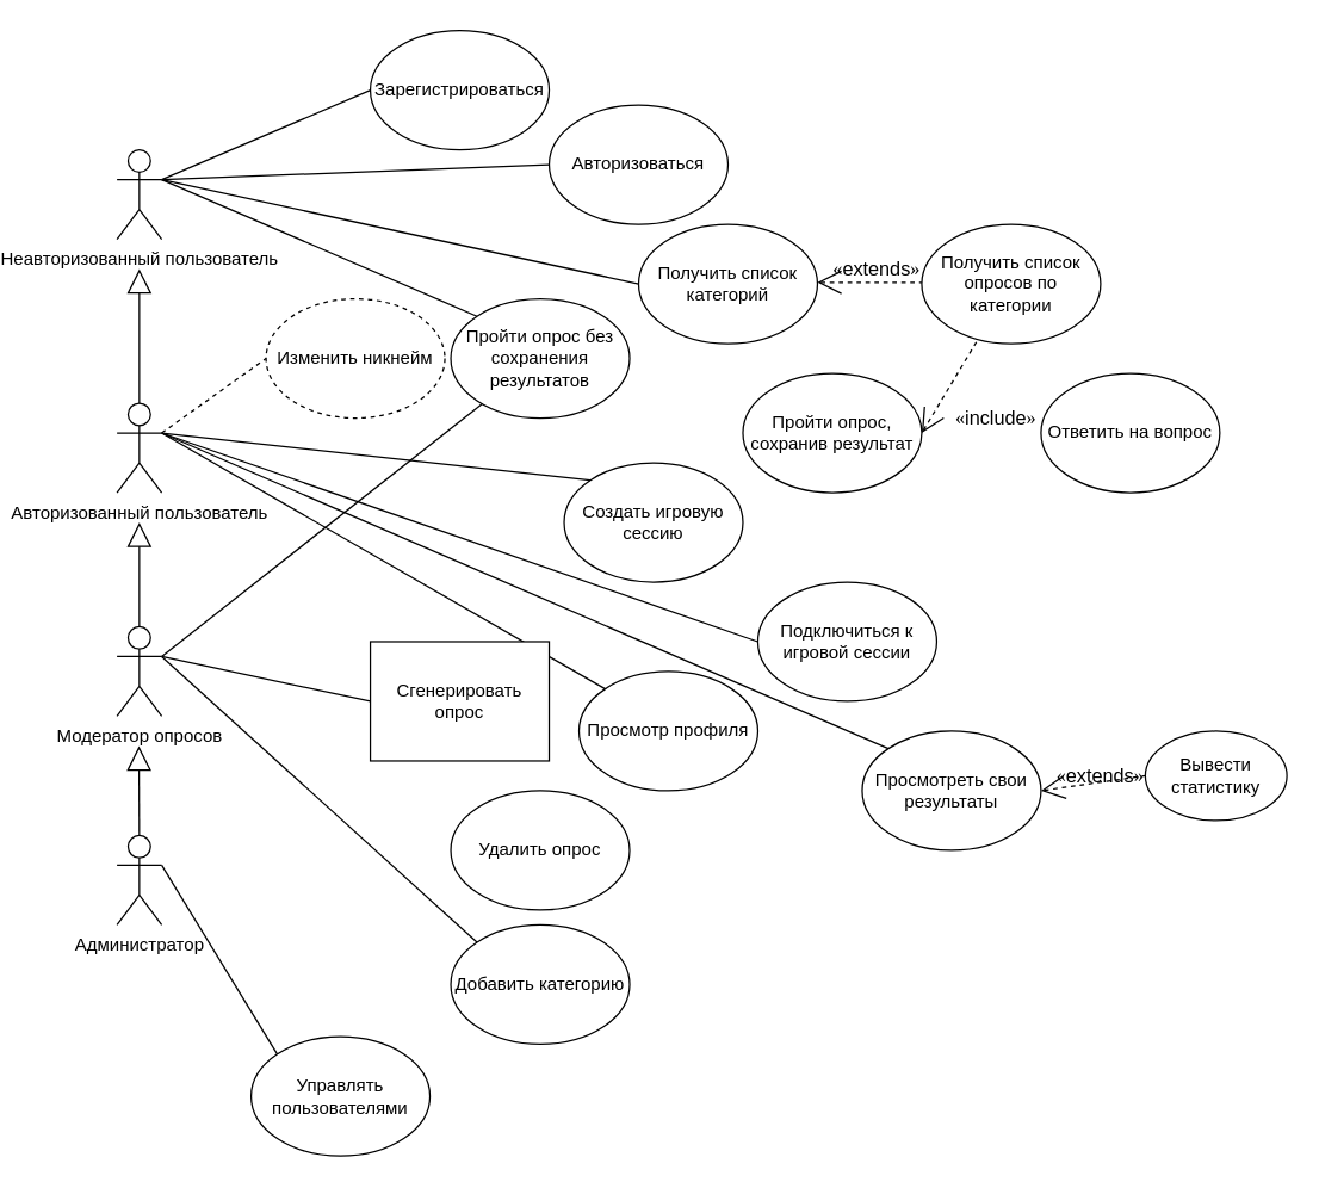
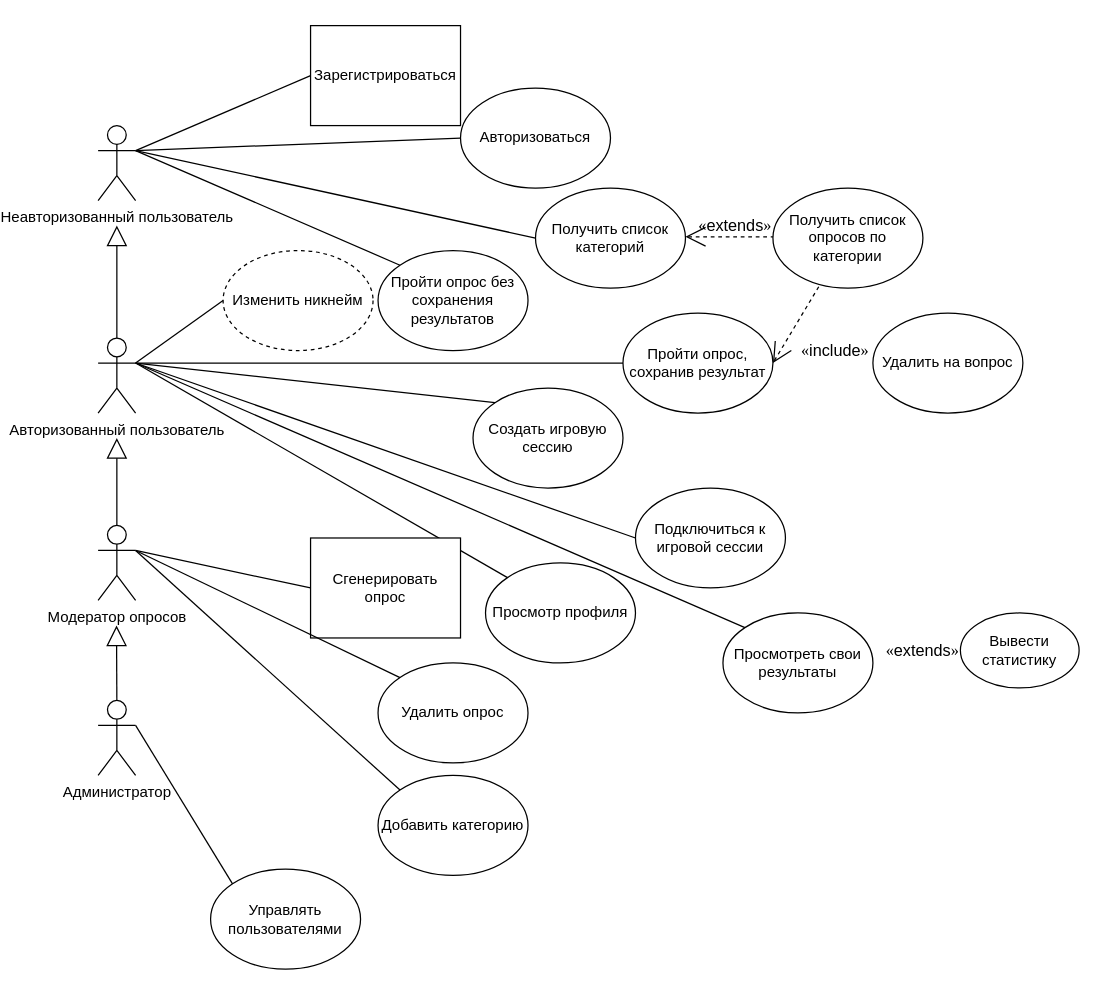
  <mxCell id="0" />
  <mxCell id="1" parent="0" />
  <mxCell id="2" value="Неавторизованный пользователь" style="shape=umlActor;verticalLabelPosition=bottom;labelBackgroundColor=#ffffff;verticalAlign=top;html=1;outlineConnect=0;" parent="1" vertex="1"><mxGeometry x="20" y="100" width="30" height="60" as="geometry" /></mxCell>
- <mxCell id="3" value="Зарегистрироваться" style="ellipse;whiteSpace=wrap;html=1;" parent="1" vertex="1"><mxGeometry x="190" y="20" width="120" height="80" as="geometry" /></mxCell>
+ <mxCell id="3" value="Зарегистрироваться" style="whiteSpace=wrap;html=1;rounded=0;" parent="1" vertex="1"><mxGeometry x="190" y="20" width="120" height="80" as="geometry" /></mxCell>
  <mxCell id="4" value="Авторизоваться" style="ellipse;whiteSpace=wrap;html=1;" parent="1" vertex="1"><mxGeometry x="310" y="70" width="120" height="80" as="geometry" /></mxCell>
  <mxCell id="5" value="Пройти опрос без сохранения результатов" style="ellipse;whiteSpace=wrap;html=1;" parent="1" vertex="1"><mxGeometry x="244" y="200" width="120" height="80" as="geometry" /></mxCell>
  <mxCell id="6" value="" style="endArrow=none;html=1;exitX=1;exitY=0.333;exitDx=0;exitDy=0;exitPerimeter=0;entryX=0;entryY=0.5;entryDx=0;entryDy=0;" parent="1" source="2" target="3" edge="1"><mxGeometry width="50" height="50" relative="1" as="geometry"><mxPoint x="150" y="130" as="sourcePoint" /><mxPoint x="200" y="80" as="targetPoint" /></mxGeometry></mxCell>
  <mxCell id="7" value="" style="endArrow=none;html=1;entryX=0;entryY=0.5;entryDx=0;entryDy=0;" parent="1" target="4" edge="1"><mxGeometry width="50" height="50" relative="1" as="geometry"><mxPoint x="50" y="120" as="sourcePoint" /><mxPoint x="180" y="130" as="targetPoint" /></mxGeometry></mxCell>
  <mxCell id="8" value="" style="endArrow=none;html=1;entryX=0;entryY=0;entryDx=0;entryDy=0;" parent="1" target="5" edge="1"><mxGeometry width="50" height="50" relative="1" as="geometry"><mxPoint x="50" y="120" as="sourcePoint" /><mxPoint x="200" y="160" as="targetPoint" /></mxGeometry></mxCell>
  <mxCell id="9" value="Авторизованный пользователь" style="shape=umlActor;verticalLabelPosition=bottom;labelBackgroundColor=#ffffff;verticalAlign=top;html=1;outlineConnect=0;" parent="1" vertex="1"><mxGeometry x="20" y="270" width="30" height="60" as="geometry" /></mxCell>
  <mxCell id="10" value="" style="endArrow=block;html=1;exitX=0.5;exitY=0;exitDx=0;exitDy=0;exitPerimeter=0;endFill=0;strokeWidth=1;startSize=12;endSize=14;" parent="1" source="9" edge="1"><mxGeometry width="50" height="50" relative="1" as="geometry"><mxPoint x="10" y="270" as="sourcePoint" /><mxPoint x="35" y="180" as="targetPoint" /></mxGeometry></mxCell>
+ <mxCell id="11" value="" style="endArrow=none;html=1;strokeWidth=1;exitX=1;exitY=0.333;exitDx=0;exitDy=0;exitPerimeter=0;entryX=0;entryY=0.5;entryDx=0;entryDy=0;" parent="1" source="9" target="12" edge="1"><mxGeometry width="50" height="50" relative="1" as="geometry"><mxPoint x="90" y="320" as="sourcePoint" /><mxPoint x="250" y="300" as="targetPoint" /></mxGeometry></mxCell>
  <mxCell id="12" value="Пройти опрос, сохранив результат" style="ellipse;whiteSpace=wrap;html=1;" parent="1" vertex="1"><mxGeometry x="440" y="250" width="120" height="80" as="geometry" /></mxCell>
  <mxCell id="13" value="Создать игровую сессию" style="ellipse;whiteSpace=wrap;html=1;" parent="1" vertex="1"><mxGeometry x="320" y="310" width="120" height="80" as="geometry" /></mxCell>
  <mxCell id="14" value="" style="endArrow=none;html=1;strokeWidth=1;entryX=0;entryY=0;entryDx=0;entryDy=0;" parent="1" target="13" edge="1"><mxGeometry width="50" height="50" relative="1" as="geometry"><mxPoint x="50" y="290" as="sourcePoint" /><mxPoint x="230" y="400" as="targetPoint" /></mxGeometry></mxCell>
  <mxCell id="15" value="Подключиться к игровой сессии" style="ellipse;whiteSpace=wrap;html=1;" parent="1" vertex="1"><mxGeometry x="450" y="390" width="120" height="80" as="geometry" /></mxCell>
  <mxCell id="16" value="" style="endArrow=none;html=1;strokeWidth=1;entryX=0;entryY=0.5;entryDx=0;entryDy=0;" parent="1" target="15" edge="1"><mxGeometry width="50" height="50" relative="1" as="geometry"><mxPoint x="50" y="290" as="sourcePoint" /><mxPoint x="230" y="370" as="targetPoint" /></mxGeometry></mxCell>
  <mxCell id="17" value="Просмотреть свои результаты" style="ellipse;whiteSpace=wrap;html=1;" parent="1" vertex="1"><mxGeometry x="520" y="490" width="120" height="80" as="geometry" /></mxCell>
  <mxCell id="18" value="" style="endArrow=none;html=1;strokeWidth=1;entryX=0;entryY=0;entryDx=0;entryDy=0;" parent="1" target="17" edge="1"><mxGeometry width="50" height="50" relative="1" as="geometry"><mxPoint x="50" y="290" as="sourcePoint" /><mxPoint x="130" y="340" as="targetPoint" /></mxGeometry></mxCell>
  <mxCell id="19" value="Вывести статистику" style="ellipse;whiteSpace=wrap;html=1;" parent="1" vertex="1"><mxGeometry x="710" y="490" width="95" height="60" as="geometry" /></mxCell>
- <mxCell id="20" value="" style="endArrow=none;dashed=1;html=1;exitX=1;exitY=0.5;exitDx=0;exitDy=0;entryX=0;entryY=0.5;entryDx=0;entryDy=0;startArrow=open;startFill=0;startSize=14;" parent="1" source="17" target="19" edge="1"><mxGeometry width="50" height="50" relative="1" as="geometry"><mxPoint x="560" y="590" as="sourcePoint" /><mxPoint x="610" y="540" as="targetPoint" /></mxGeometry></mxCell>
  <mxCell id="21" value="&lt;font style=&quot;font-size: 13px&quot;&gt;&lt;span style=&quot;font-family: &amp;#34;times new roman&amp;#34; , serif&quot;&gt;«&lt;/span&gt;extends&lt;span style=&quot;font-family: &amp;#34;times new roman&amp;#34; , serif&quot;&gt;»&lt;/span&gt;&lt;/font&gt;" style="text;html=1;strokeColor=none;fillColor=none;align=center;verticalAlign=middle;whiteSpace=wrap;rounded=0;" parent="1" vertex="1"><mxGeometry x="660" y="510" width="40" height="20" as="geometry" /></mxCell>
  <mxCell id="22" value="Модератор опросов" style="shape=umlActor;verticalLabelPosition=bottom;labelBackgroundColor=#ffffff;verticalAlign=top;html=1;outlineConnect=0;" parent="1" vertex="1"><mxGeometry x="20" y="420" width="30" height="60" as="geometry" /></mxCell>
  <mxCell id="23" value="Просмотр профиля" style="ellipse;whiteSpace=wrap;html=1;" parent="1" vertex="1"><mxGeometry x="330" y="450" width="120" height="80" as="geometry" /></mxCell>
  <mxCell id="24" value="" style="endArrow=none;html=1;strokeWidth=1;entryX=0;entryY=0;entryDx=0;entryDy=0;" parent="1" target="23" edge="1"><mxGeometry width="50" height="50" relative="1" as="geometry"><mxPoint x="50" y="290" as="sourcePoint" /><mxPoint x="467.574" y="546.716" as="targetPoint" /></mxGeometry></mxCell>
  <mxCell id="25" value="Администратор" style="shape=umlActor;verticalLabelPosition=bottom;labelBackgroundColor=#ffffff;verticalAlign=top;html=1;outlineConnect=0;" parent="1" vertex="1"><mxGeometry x="20" y="560" width="30" height="60" as="geometry" /></mxCell>
  <mxCell id="26" value="" style="endArrow=block;html=1;endFill=0;strokeWidth=1;startSize=12;endSize=14;exitX=0.5;exitY=0;exitDx=0;exitDy=0;exitPerimeter=0;" parent="1" source="22" edge="1"><mxGeometry width="50" height="50" relative="1" as="geometry"><mxPoint x="0" y="390" as="sourcePoint" /><mxPoint x="35" y="350" as="targetPoint" /></mxGeometry></mxCell>
  <mxCell id="27" value="" style="endArrow=block;html=1;endFill=0;strokeWidth=1;startSize=12;endSize=14;" parent="1" edge="1"><mxGeometry width="50" height="50" relative="1" as="geometry"><mxPoint x="35" y="560" as="sourcePoint" /><mxPoint x="34.71" y="500" as="targetPoint" /></mxGeometry></mxCell>
  <mxCell id="28" value="Сгенерировать опрос" style="whiteSpace=wrap;html=1;rounded=0;" parent="1" vertex="1"><mxGeometry x="190" y="430" width="120" height="80" as="geometry" /></mxCell>
  <mxCell id="29" value="Удалить опрос" style="ellipse;whiteSpace=wrap;html=1;" parent="1" vertex="1"><mxGeometry x="244" y="530" width="120" height="80" as="geometry" /></mxCell>
  <mxCell id="30" value="Добавить категорию" style="ellipse;whiteSpace=wrap;html=1;" parent="1" vertex="1"><mxGeometry x="244" y="620" width="120" height="80" as="geometry" /></mxCell>
  <mxCell id="31" value="" style="endArrow=none;html=1;exitX=1;exitY=0.333;exitDx=0;exitDy=0;exitPerimeter=0;entryX=0;entryY=0.5;entryDx=0;entryDy=0;" parent="1" source="22" target="28" edge="1"><mxGeometry width="50" height="50" relative="1" as="geometry"><mxPoint x="-10" y="490" as="sourcePoint" /><mxPoint x="40" y="440" as="targetPoint" /></mxGeometry></mxCell>
- <mxCell id="32" value="" style="endArrow=none;html=1;exitX=1;exitY=0.333;exitDx=0;exitDy=0;exitPerimeter=0;" parent="1" source="22" target="5" edge="1"><mxGeometry width="50" height="50" relative="1" as="geometry"><mxPoint x="60" y="450" as="sourcePoint" /><mxPoint x="237.574" y="535.716" as="targetPoint" /></mxGeometry></mxCell>
+ <mxCell id="32" value="" style="endArrow=none;html=1;exitX=1;exitY=0.333;exitDx=0;exitDy=0;exitPerimeter=0;entryX=0;entryY=0;entryDx=0;entryDy=0;" parent="1" source="22" target="29" edge="1"><mxGeometry width="50" height="50" relative="1" as="geometry"><mxPoint x="60" y="450" as="sourcePoint" /><mxPoint x="237.574" y="535.716" as="targetPoint" /></mxGeometry></mxCell>
  <mxCell id="33" value="" style="endArrow=none;html=1;exitX=1;exitY=0.333;exitDx=0;exitDy=0;exitPerimeter=0;entryX=0;entryY=0;entryDx=0;entryDy=0;" parent="1" source="22" target="30" edge="1"><mxGeometry width="50" height="50" relative="1" as="geometry"><mxPoint x="60" y="450" as="sourcePoint" /><mxPoint x="237.574" y="615.716" as="targetPoint" /></mxGeometry></mxCell>
  <mxCell id="34" value="Управлять пользователями" style="ellipse;whiteSpace=wrap;html=1;" parent="1" vertex="1"><mxGeometry x="110" y="695" width="120" height="80" as="geometry" /></mxCell>
  <mxCell id="35" value="" style="endArrow=none;html=1;entryX=1;entryY=0.333;entryDx=0;entryDy=0;entryPerimeter=0;exitX=0;exitY=0;exitDx=0;exitDy=0;" parent="1" source="34" target="25" edge="1"><mxGeometry width="50" height="50" relative="1" as="geometry"><mxPoint x="110" y="700" as="sourcePoint" /><mxPoint x="160" y="650" as="targetPoint" /></mxGeometry></mxCell>
- <mxCell id="36" value="Ответить на вопрос" style="ellipse;whiteSpace=wrap;html=1;" parent="1" vertex="1"><mxGeometry x="640" y="250" width="120" height="80" as="geometry" /></mxCell>
+ <mxCell id="36" value="Удалить на вопрос" style="ellipse;whiteSpace=wrap;html=1;" parent="1" vertex="1"><mxGeometry x="640" y="250" width="120" height="80" as="geometry" /></mxCell>
  <mxCell id="37" value="" style="endArrow=none;dashed=1;html=1;exitX=1;exitY=0.5;exitDx=0;exitDy=0;startArrow=open;startFill=0;startSize=14;" parent="1" source="12" target="40" edge="1"><mxGeometry width="50" height="50" relative="1" as="geometry"><mxPoint x="650" y="540" as="sourcePoint" /><mxPoint x="720" y="540" as="targetPoint" /></mxGeometry></mxCell>
  <mxCell id="38" value="&lt;font style=&quot;font-size: 13px&quot;&gt;&lt;span style=&quot;font-family: &amp;#34;times new roman&amp;#34; , serif&quot;&gt;«&lt;/span&gt;include&lt;span style=&quot;font-family: &amp;#34;times new roman&amp;#34; , serif&quot;&gt;»&lt;/span&gt;&lt;/font&gt;" style="text;html=1;strokeColor=none;fillColor=none;align=center;verticalAlign=middle;whiteSpace=wrap;rounded=0;" parent="1" vertex="1"><mxGeometry x="590" y="270" width="40" height="20" as="geometry" /></mxCell>
  <mxCell id="39" value="Получить список категорий" style="ellipse;whiteSpace=wrap;html=1;" parent="1" vertex="1"><mxGeometry x="370" y="150" width="120" height="80" as="geometry" /></mxCell>
  <mxCell id="40" value="Получить список опросов по категории" style="ellipse;whiteSpace=wrap;html=1;" parent="1" vertex="1"><mxGeometry x="560" y="150" width="120" height="80" as="geometry" /></mxCell>
  <mxCell id="41" value="" style="endArrow=none;html=1;entryX=0;entryY=0.5;entryDx=0;entryDy=0;" parent="1" target="39" edge="1"><mxGeometry width="50" height="50" relative="1" as="geometry"><mxPoint x="50" y="120" as="sourcePoint" /><mxPoint x="360" y="150" as="targetPoint" /></mxGeometry></mxCell>
  <mxCell id="42" value="" style="endArrow=none;dashed=1;html=1;exitX=1;exitY=0.5;exitDx=0;exitDy=0;entryX=0;entryY=0.5;entryDx=0;entryDy=0;startArrow=open;startFill=0;startSize=14;" parent="1" edge="1"><mxGeometry width="50" height="50" relative="1" as="geometry"><mxPoint x="490" y="188.97" as="sourcePoint" /><mxPoint x="560" y="188.97" as="targetPoint" /></mxGeometry></mxCell>
  <mxCell id="43" value="&lt;font style=&quot;font-size: 13px&quot;&gt;&lt;span style=&quot;font-family: &amp;#34;times new roman&amp;#34; , serif&quot;&gt;«&lt;/span&gt;extends&lt;span style=&quot;font-family: &amp;#34;times new roman&amp;#34; , serif&quot;&gt;»&lt;/span&gt;&lt;/font&gt;" style="text;html=1;strokeColor=none;fillColor=none;align=center;verticalAlign=middle;whiteSpace=wrap;rounded=0;" parent="1" vertex="1"><mxGeometry x="510" y="170" width="40" height="20" as="geometry" /></mxCell>
  <mxCell id="44" value="Изменить никнейм" style="ellipse;whiteSpace=wrap;html=1;dashed=1;" parent="1" vertex="1"><mxGeometry x="120" y="200" width="120" height="80" as="geometry" /></mxCell>
- <mxCell id="45" value="" style="endArrow=none;html=1;exitX=1;exitY=0.333;exitDx=0;exitDy=0;exitPerimeter=0;entryX=0;entryY=0.5;entryDx=0;entryDy=0;dashed=1;" parent="1" source="9" target="44" edge="1"><mxGeometry width="50" height="50" relative="1" as="geometry"><mxPoint x="100" y="300" as="sourcePoint" /><mxPoint x="150" y="250" as="targetPoint" /></mxGeometry></mxCell>
+ <mxCell id="45" value="" style="endArrow=none;html=1;exitX=1;exitY=0.333;exitDx=0;exitDy=0;exitPerimeter=0;entryX=0;entryY=0.5;entryDx=0;entryDy=0;" parent="1" source="9" target="44" edge="1"><mxGeometry width="50" height="50" relative="1" as="geometry"><mxPoint x="100" y="300" as="sourcePoint" /><mxPoint x="150" y="250" as="targetPoint" /></mxGeometry></mxCell>
